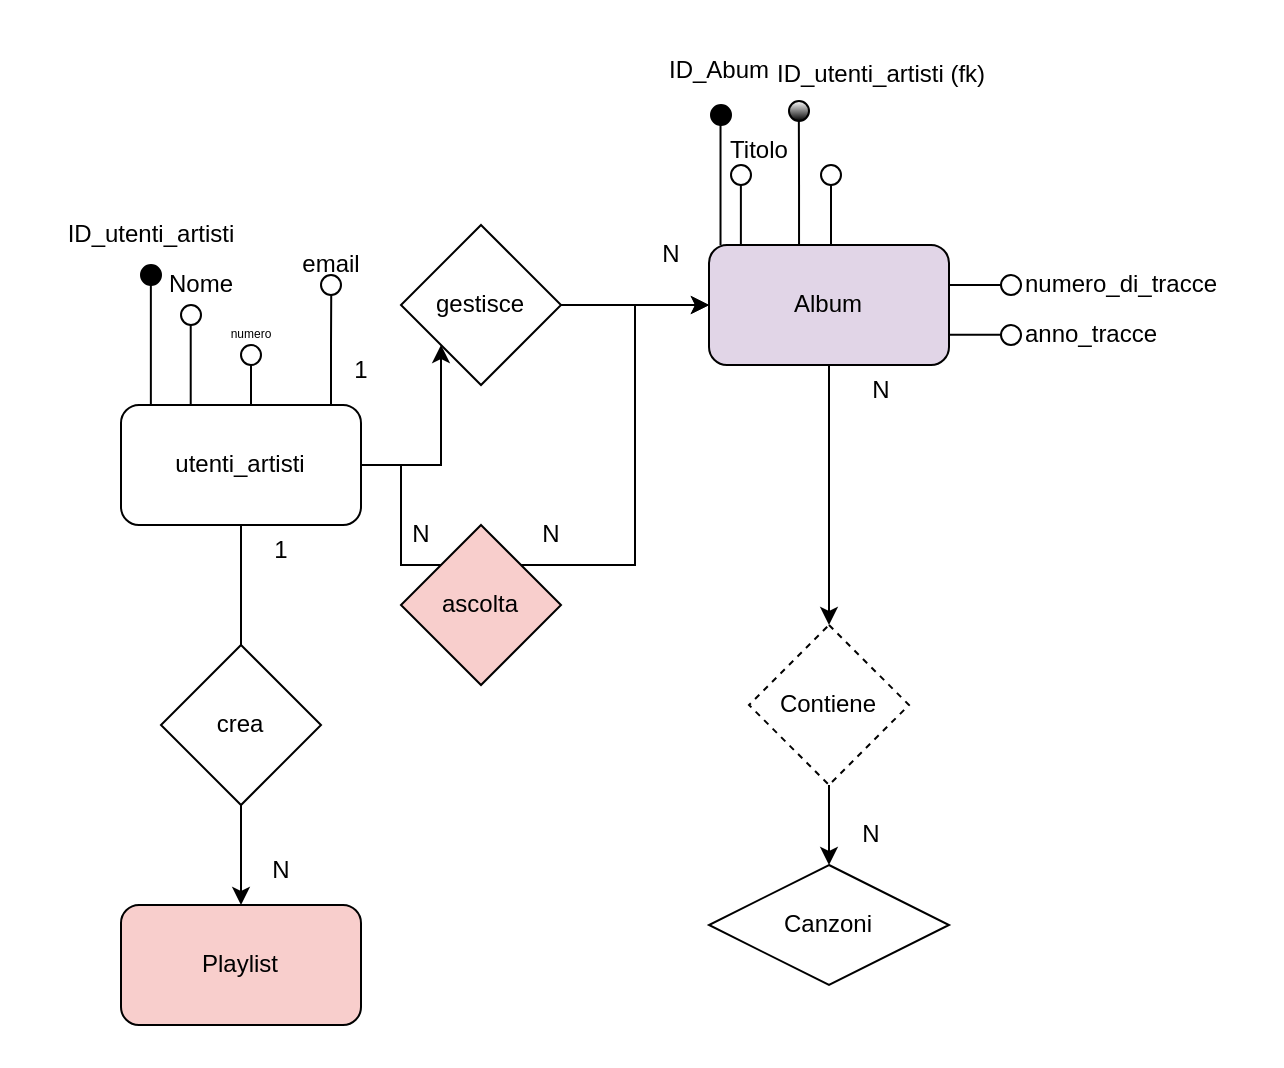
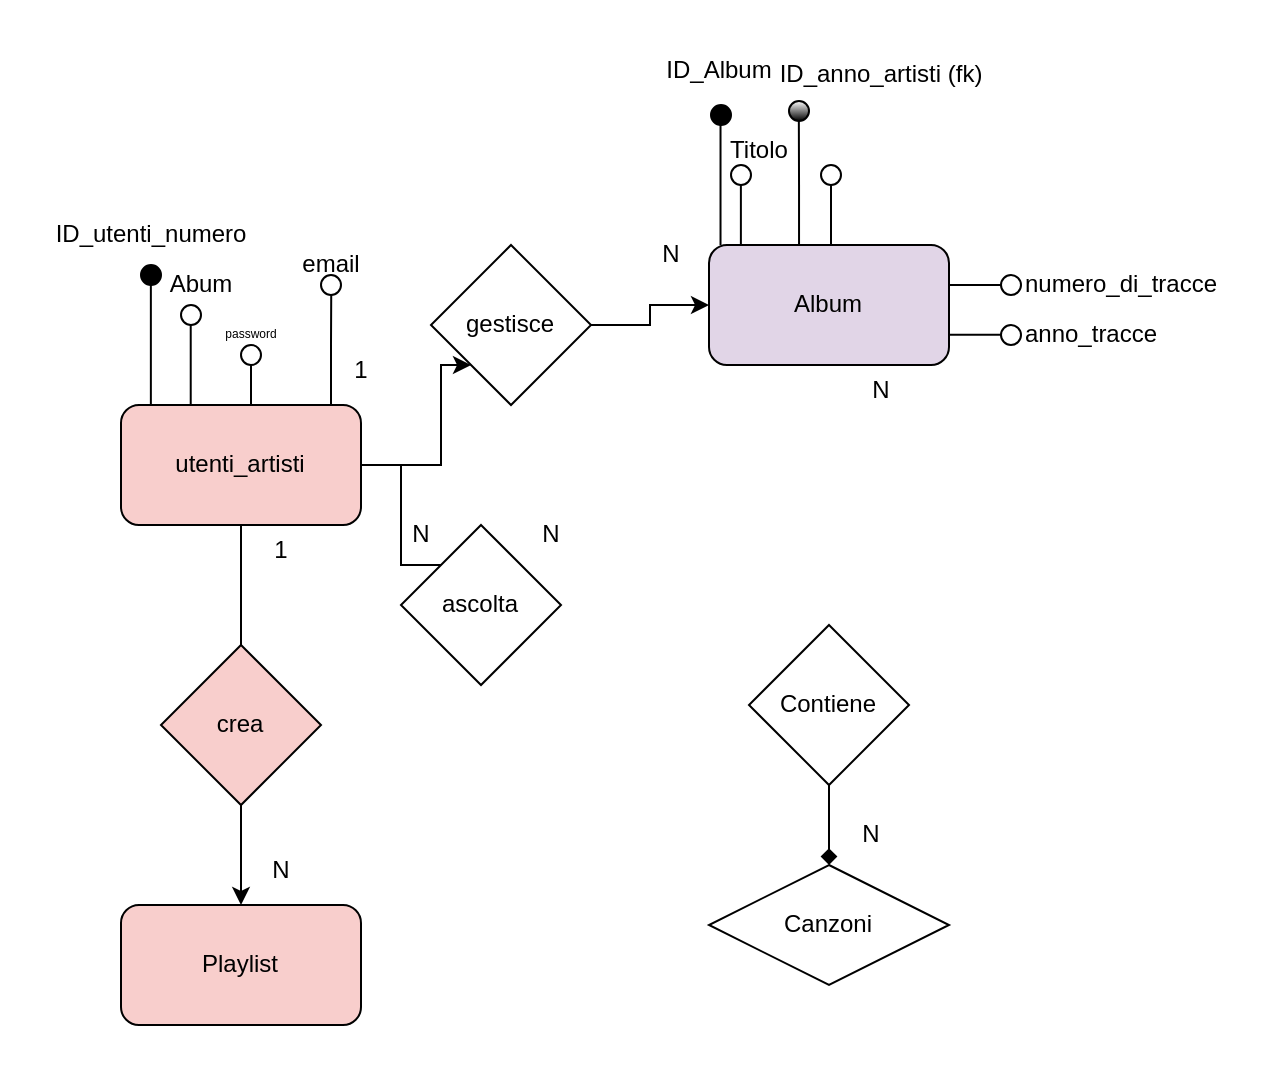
  <mxCell id="0" />
  <mxCell id="1" parent="0" />
  <mxCell id="2" style="edgeStyle=orthogonalEdgeStyle;rounded=0;orthogonalLoop=1;jettySize=auto;html=1;exitX=1;exitY=0.5;exitDx=0;exitDy=0;entryX=0;entryY=1;entryDx=0;entryDy=0;" parent="1" source="4" target="6" edge="1"><mxGeometry relative="1" as="geometry"><Array as="points"><mxPoint x="220" y="232" /></Array></mxGeometry></mxCell>
  <mxCell id="3" style="edgeStyle=orthogonalEdgeStyle;rounded=0;orthogonalLoop=1;jettySize=auto;html=1;exitX=1;exitY=0.5;exitDx=0;exitDy=0;entryX=0;entryY=0;entryDx=0;entryDy=0;endArrow=none;" parent="1" source="4" target="8" edge="1"><mxGeometry relative="1" as="geometry" /></mxCell>
- <mxCell id="4" value="utenti_artisti" style="rounded=1;whiteSpace=wrap;html=1;" parent="1" vertex="1"><mxGeometry x="60" y="202" width="120" height="60" as="geometry" /></mxCell>
+ <mxCell id="4" value="utenti_artisti" style="rounded=1;whiteSpace=wrap;html=1;fillColor=#f8cecc;" parent="1" vertex="1"><mxGeometry x="60" y="202" width="120" height="60" as="geometry" /></mxCell>
  <mxCell id="5" style="edgeStyle=orthogonalEdgeStyle;rounded=0;orthogonalLoop=1;jettySize=auto;html=1;exitX=1;exitY=0.5;exitDx=0;exitDy=0;" parent="1" source="6" target="10" edge="1"><mxGeometry relative="1" as="geometry" /></mxCell>
- <mxCell id="6" value="gestisce" style="rhombus;whiteSpace=wrap;html=1;" parent="1" vertex="1"><mxGeometry x="200" y="112" width="80" height="80" as="geometry" /></mxCell>
- <mxCell id="7" style="edgeStyle=orthogonalEdgeStyle;rounded=0;orthogonalLoop=1;jettySize=auto;html=1;exitX=1;exitY=0;exitDx=0;exitDy=0;entryX=0;entryY=0.5;entryDx=0;entryDy=0;" parent="1" source="8" target="10" edge="1"><mxGeometry relative="1" as="geometry" /></mxCell>
- <mxCell id="8" value="ascolta" style="rhombus;whiteSpace=wrap;html=1;fillColor=#f8cecc;" parent="1" vertex="1"><mxGeometry x="200" y="262" width="80" height="80" as="geometry" /></mxCell>
- <mxCell id="9" style="edgeStyle=orthogonalEdgeStyle;rounded=0;orthogonalLoop=1;jettySize=auto;html=1;exitX=0.5;exitY=1;exitDx=0;exitDy=0;entryX=0.5;entryY=0;entryDx=0;entryDy=0;" parent="1" source="10" target="12" edge="1"><mxGeometry relative="1" as="geometry" /></mxCell>
+ <mxCell id="6" value="gestisce" style="rhombus;whiteSpace=wrap;html=1;" parent="1" vertex="1"><mxGeometry x="215" y="122" width="80" height="80" as="geometry" /></mxCell>
+ <mxCell id="8" value="ascolta" style="rhombus;whiteSpace=wrap;html=1;" parent="1" vertex="1"><mxGeometry x="200" y="262" width="80" height="80" as="geometry" /></mxCell>
  <mxCell id="10" value="Album" style="rounded=1;whiteSpace=wrap;html=1;fillColor=#e1d5e7;" parent="1" vertex="1"><mxGeometry x="354" y="122" width="120" height="60" as="geometry" /></mxCell>
- <mxCell id="11" style="edgeStyle=orthogonalEdgeStyle;rounded=0;orthogonalLoop=1;jettySize=auto;html=1;exitX=0.5;exitY=1;exitDx=0;exitDy=0;entryX=0.5;entryY=0;entryDx=0;entryDy=0;" parent="1" source="12" target="13" edge="1"><mxGeometry relative="1" as="geometry" /></mxCell>
- <mxCell id="12" value="Contiene" style="rhombus;whiteSpace=wrap;html=1;dashed=1;" parent="1" vertex="1"><mxGeometry x="374" y="312" width="80" height="80" as="geometry" /></mxCell>
+ <mxCell id="11" style="edgeStyle=orthogonalEdgeStyle;rounded=0;orthogonalLoop=1;jettySize=auto;html=1;exitX=0.5;exitY=1;exitDx=0;exitDy=0;entryX=0.5;entryY=0;entryDx=0;entryDy=0;endArrow=diamond;" parent="1" source="12" target="13" edge="1"><mxGeometry relative="1" as="geometry" /></mxCell>
+ <mxCell id="12" value="Contiene" style="rhombus;whiteSpace=wrap;html=1;" parent="1" vertex="1"><mxGeometry x="374" y="312" width="80" height="80" as="geometry" /></mxCell>
  <mxCell id="13" value="Canzoni" style="rhombus;whiteSpace=wrap;html=1;" parent="1" vertex="1"><mxGeometry x="354" y="432" width="120" height="60" as="geometry" /></mxCell>
  <mxCell id="14" value="1" style="text;html=1;align=center;verticalAlign=middle;resizable=0;points=[];autosize=1;strokeColor=none;fillColor=none;" parent="1" vertex="1"><mxGeometry x="165" y="170" width="30" height="30" as="geometry" /></mxCell>
  <mxCell id="15" value="N" style="text;html=1;align=center;verticalAlign=middle;resizable=0;points=[];autosize=1;strokeColor=none;fillColor=none;" parent="1" vertex="1"><mxGeometry x="320" y="112" width="30" height="30" as="geometry" /></mxCell>
  <mxCell id="16" value="N" style="text;html=1;align=center;verticalAlign=middle;resizable=0;points=[];autosize=1;strokeColor=none;fillColor=none;" parent="1" vertex="1"><mxGeometry x="260" y="252" width="30" height="30" as="geometry" /></mxCell>
  <mxCell id="17" value="N" style="text;html=1;align=center;verticalAlign=middle;resizable=0;points=[];autosize=1;strokeColor=none;fillColor=none;" parent="1" vertex="1"><mxGeometry x="195" y="252" width="30" height="30" as="geometry" /></mxCell>
  <mxCell id="18" value="N" style="text;html=1;align=center;verticalAlign=middle;resizable=0;points=[];autosize=1;strokeColor=none;fillColor=none;" parent="1" vertex="1"><mxGeometry x="420" y="402" width="30" height="30" as="geometry" /></mxCell>
  <mxCell id="19" value="" style="endArrow=none;html=1;rounded=0;" edge="1" parent="1"><mxGeometry width="50" height="50" relative="1" as="geometry"><mxPoint x="359.76" y="122" as="sourcePoint" /><mxPoint x="359.76" y="62" as="targetPoint" /></mxGeometry></mxCell>
  <mxCell id="20" value="" style="ellipse;whiteSpace=wrap;html=1;aspect=fixed;gradientColor=none;fillColor=#000000;" vertex="1" parent="1"><mxGeometry x="355" y="52" width="10" height="10" as="geometry" /></mxCell>
  <mxCell id="21" value="" style="endArrow=none;html=1;rounded=0;" edge="1" parent="1"><mxGeometry width="50" height="50" relative="1" as="geometry"><mxPoint x="120" y="322" as="sourcePoint" /><mxPoint x="120" y="262" as="targetPoint" /></mxGeometry></mxCell>
  <mxCell id="22" style="edgeStyle=orthogonalEdgeStyle;rounded=0;orthogonalLoop=1;jettySize=auto;html=1;" edge="1" parent="1" source="23"><mxGeometry relative="1" as="geometry"><mxPoint x="120" y="452" as="targetPoint" /><Array as="points"><mxPoint x="120" y="422" /><mxPoint x="120" y="422" /></Array></mxGeometry></mxCell>
- <mxCell id="23" value="crea" style="rhombus;whiteSpace=wrap;html=1;" vertex="1" parent="1"><mxGeometry x="80" y="322" width="80" height="80" as="geometry" /></mxCell>
+ <mxCell id="23" value="crea" style="rhombus;whiteSpace=wrap;html=1;fillColor=#f8cecc;" vertex="1" parent="1"><mxGeometry x="80" y="322" width="80" height="80" as="geometry" /></mxCell>
  <mxCell id="24" value="Playlist" style="rounded=1;whiteSpace=wrap;html=1;fillColor=#f8cecc;" vertex="1" parent="1"><mxGeometry x="60" y="452" width="120" height="60" as="geometry" /></mxCell>
  <mxCell id="25" value="N" style="text;html=1;align=center;verticalAlign=middle;resizable=0;points=[];autosize=1;strokeColor=none;fillColor=none;" vertex="1" parent="1"><mxGeometry x="125" y="420" width="30" height="30" as="geometry" /></mxCell>
  <mxCell id="26" value="1" style="text;html=1;align=center;verticalAlign=middle;resizable=0;points=[];autosize=1;strokeColor=none;fillColor=none;" vertex="1" parent="1"><mxGeometry x="125" y="260" width="30" height="30" as="geometry" /></mxCell>
  <mxCell id="27" value="N" style="text;html=1;align=center;verticalAlign=middle;resizable=0;points=[];autosize=1;strokeColor=none;fillColor=none;" vertex="1" parent="1"><mxGeometry x="425" y="180" width="30" height="30" as="geometry" /></mxCell>
- <mxCell id="28" value="ID_Abum" style="text;html=1;align=center;verticalAlign=middle;resizable=0;points=[];autosize=1;strokeColor=none;fillColor=none;" vertex="1" parent="1"><mxGeometry x="324" y="20" width="70" height="30" as="geometry" /></mxCell>
+ <mxCell id="28" value="ID_Album" style="text;html=1;align=center;verticalAlign=middle;resizable=0;points=[];autosize=1;strokeColor=none;fillColor=none;" vertex="1" parent="1"><mxGeometry x="324" y="20" width="70" height="30" as="geometry" /></mxCell>
  <mxCell id="29" value="" style="endArrow=none;html=1;rounded=0;" edge="1" parent="1"><mxGeometry width="50" height="50" relative="1" as="geometry"><mxPoint x="74.93" y="202" as="sourcePoint" /><mxPoint x="74.93" y="142" as="targetPoint" /></mxGeometry></mxCell>
  <mxCell id="30" value="" style="ellipse;whiteSpace=wrap;html=1;aspect=fixed;fillColor=#000000;gradientColor=none;" vertex="1" parent="1"><mxGeometry x="70" y="132" width="10" height="10" as="geometry" /></mxCell>
- <mxCell id="31" value="ID_utenti_artisti" style="text;html=1;align=center;verticalAlign=middle;resizable=0;points=[];autosize=1;strokeColor=none;fillColor=none;" vertex="1" parent="1"><mxGeometry x="20" y="102" width="110" height="30" as="geometry" /></mxCell>
+ <mxCell id="31" value="ID_utenti_numero" style="text;html=1;align=center;verticalAlign=middle;resizable=0;points=[];autosize=1;strokeColor=none;fillColor=none;" vertex="1" parent="1"><mxGeometry x="20" y="102" width="110" height="30" as="geometry" /></mxCell>
  <mxCell id="32" value="" style="endArrow=none;html=1;rounded=0;" edge="1" parent="1"><mxGeometry width="50" height="50" relative="1" as="geometry"><mxPoint x="94.86" y="202" as="sourcePoint" /><mxPoint x="94.86" y="162" as="targetPoint" /></mxGeometry></mxCell>
  <mxCell id="33" value="" style="ellipse;whiteSpace=wrap;html=1;aspect=fixed;" vertex="1" parent="1"><mxGeometry x="90" y="152" width="10" height="10" as="geometry" /></mxCell>
- <mxCell id="34" value="&lt;p style=&quot;line-height: 40%;&quot;&gt;&lt;font style=&quot;font-size: 12px;&quot;&gt;Nome&lt;/font&gt;&lt;/p&gt;" style="text;html=1;align=center;verticalAlign=middle;resizable=0;points=[];autosize=1;strokeColor=none;fillColor=none;strokeWidth=1;" vertex="1" parent="1"><mxGeometry x="70" y="122" width="60" height="40" as="geometry" /></mxCell>
+ <mxCell id="34" value="&lt;p style=&quot;line-height: 40%;&quot;&gt;&lt;font style=&quot;font-size: 12px;&quot;&gt;Abum&lt;/font&gt;&lt;/p&gt;" style="text;html=1;align=center;verticalAlign=middle;resizable=0;points=[];autosize=1;strokeColor=none;fillColor=none;strokeWidth=1;" vertex="1" parent="1"><mxGeometry x="70" y="122" width="60" height="40" as="geometry" /></mxCell>
  <mxCell id="35" value="" style="endArrow=none;html=1;rounded=0;entryX=1.002;entryY=0.581;entryDx=0;entryDy=0;entryPerimeter=0;" edge="1" parent="1"><mxGeometry width="50" height="50" relative="1" as="geometry"><mxPoint x="165" y="202" as="sourcePoint" /><mxPoint x="165.12" y="145.24" as="targetPoint" /><Array as="points"><mxPoint x="165" y="172" /></Array></mxGeometry></mxCell>
  <mxCell id="36" value="" style="ellipse;whiteSpace=wrap;html=1;aspect=fixed;" vertex="1" parent="1"><mxGeometry x="160" y="137" width="10" height="10" as="geometry" /></mxCell>
  <mxCell id="37" value="email" style="text;html=1;align=center;verticalAlign=middle;resizable=0;points=[];autosize=1;strokeColor=none;fillColor=none;" vertex="1" parent="1"><mxGeometry x="140" y="117" width="50" height="30" as="geometry" /></mxCell>
  <mxCell id="38" value="" style="endArrow=none;html=1;rounded=0;" edge="1" parent="1"><mxGeometry width="50" height="50" relative="1" as="geometry"><mxPoint x="125" y="202" as="sourcePoint" /><mxPoint x="125" y="182" as="targetPoint" /></mxGeometry></mxCell>
  <mxCell id="39" value="" style="ellipse;whiteSpace=wrap;html=1;aspect=fixed;" vertex="1" parent="1"><mxGeometry x="120" y="172" width="10" height="10" as="geometry" /></mxCell>
- <mxCell id="40" value="&lt;font style=&quot;font-size: 6px;&quot;&gt;numero&lt;/font&gt;" style="text;html=1;align=center;verticalAlign=middle;resizable=0;points=[];autosize=1;strokeColor=none;fillColor=none;" vertex="1" parent="1"><mxGeometry x="100" y="150" width="50" height="30" as="geometry" /></mxCell>
+ <mxCell id="40" value="&lt;font style=&quot;font-size: 6px;&quot;&gt;password&lt;/font&gt;" style="text;html=1;align=center;verticalAlign=middle;resizable=0;points=[];autosize=1;strokeColor=none;fillColor=none;" vertex="1" parent="1"><mxGeometry x="100" y="150" width="50" height="30" as="geometry" /></mxCell>
  <mxCell id="41" value="" style="endArrow=none;html=1;rounded=0;" edge="1" parent="1"><mxGeometry width="50" height="50" relative="1" as="geometry"><mxPoint x="369.94" y="122" as="sourcePoint" /><mxPoint x="369.94" y="92" as="targetPoint" /></mxGeometry></mxCell>
  <mxCell id="42" value="" style="ellipse;whiteSpace=wrap;html=1;aspect=fixed;" vertex="1" parent="1"><mxGeometry x="365" y="82" width="10" height="10" as="geometry" /></mxCell>
  <mxCell id="43" value="Titolo" style="text;html=1;align=center;verticalAlign=middle;resizable=0;points=[];autosize=1;strokeColor=none;fillColor=none;" vertex="1" parent="1"><mxGeometry x="354" y="60" width="50" height="30" as="geometry" /></mxCell>
  <mxCell id="44" value="" style="endArrow=none;html=1;rounded=0;entryX=0.918;entryY=-0.019;entryDx=0;entryDy=0;entryPerimeter=0;" edge="1" parent="1"><mxGeometry width="50" height="50" relative="1" as="geometry"><mxPoint x="399.02" y="122" as="sourcePoint" /><mxPoint x="398.92" y="59.43" as="targetPoint" /><Array as="points"><mxPoint x="399.02" y="92" /></Array></mxGeometry></mxCell>
  <mxCell id="45" value="" style="ellipse;whiteSpace=wrap;html=1;aspect=fixed;fillColor=#FFFFFF;gradientColor=default;" vertex="1" parent="1"><mxGeometry x="394" y="50" width="10" height="10" as="geometry" /></mxCell>
- <mxCell id="46" value="ID_utenti_artisti (fk)" style="text;html=1;align=center;verticalAlign=middle;resizable=0;points=[];autosize=1;strokeColor=none;fillColor=none;" vertex="1" parent="1"><mxGeometry x="375" y="22" width="130" height="30" as="geometry" /></mxCell>
+ <mxCell id="46" value="ID_anno_artisti (fk)" style="text;html=1;align=center;verticalAlign=middle;resizable=0;points=[];autosize=1;strokeColor=none;fillColor=none;" vertex="1" parent="1"><mxGeometry x="375" y="22" width="130" height="30" as="geometry" /></mxCell>
  <mxCell id="47" value="" style="endArrow=none;html=1;rounded=0;" edge="1" parent="1"><mxGeometry width="50" height="50" relative="1" as="geometry"><mxPoint x="474" y="166.86" as="sourcePoint" /><mxPoint x="500" y="166.86" as="targetPoint" /></mxGeometry></mxCell>
  <mxCell id="48" value="" style="ellipse;whiteSpace=wrap;html=1;aspect=fixed;" vertex="1" parent="1"><mxGeometry x="500" y="162" width="10" height="10" as="geometry" /></mxCell>
  <mxCell id="49" value="anno_tracce" style="text;html=1;align=center;verticalAlign=middle;resizable=0;points=[];autosize=1;strokeColor=none;fillColor=none;" vertex="1" parent="1"><mxGeometry x="500" y="152" width="90" height="30" as="geometry" /></mxCell>
  <mxCell id="50" value="" style="endArrow=none;html=1;rounded=0;" edge="1" parent="1"><mxGeometry width="50" height="50" relative="1" as="geometry"><mxPoint x="474" y="142" as="sourcePoint" /><mxPoint x="500" y="142" as="targetPoint" /></mxGeometry></mxCell>
  <mxCell id="51" value="" style="ellipse;whiteSpace=wrap;html=1;aspect=fixed;" vertex="1" parent="1"><mxGeometry x="500" y="137" width="10" height="10" as="geometry" /></mxCell>
  <mxCell id="52" value="numero_di_tracce" style="text;html=1;align=center;verticalAlign=middle;resizable=0;points=[];autosize=1;strokeColor=none;fillColor=none;" vertex="1" parent="1"><mxGeometry x="500" y="127" width="120" height="30" as="geometry" /></mxCell>
  <mxCell id="53" value="" style="endArrow=none;html=1;rounded=0;" edge="1" parent="1"><mxGeometry width="50" height="50" relative="1" as="geometry"><mxPoint x="415" y="122" as="sourcePoint" /><mxPoint x="415" y="92" as="targetPoint" /></mxGeometry></mxCell>
  <mxCell id="54" value="" style="ellipse;whiteSpace=wrap;html=1;aspect=fixed;" vertex="1" parent="1"><mxGeometry x="410" y="82" width="10" height="10" as="geometry" /></mxCell>
